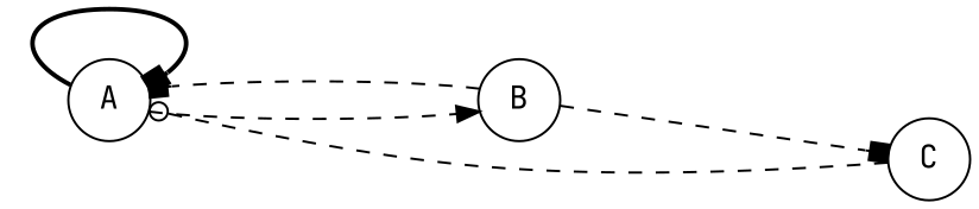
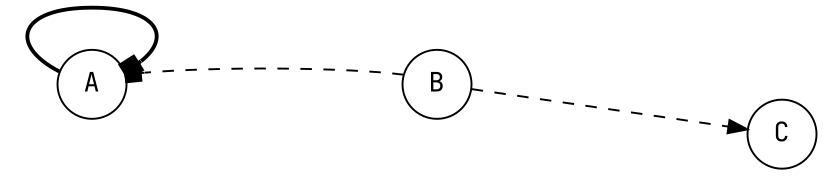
  digraph {
    fontname="JetBrains Mono"
    nodesep=0.3
    rankdir=LR
    ranksep=2
    node [fontname="JetBrains Mono" shape=circle]
    edge [arrowhead=box arrowsize=1 fontname="JetBrains Mono" style=dashed]
    A
    B
    C
    A -> A [style=bold]
-   A -> B [arrowhead=normal]
    B -> A
-   B -> C
-   C -> A [arrowhead=odot]
+   B -> C [arrowhead=normal]
  }
